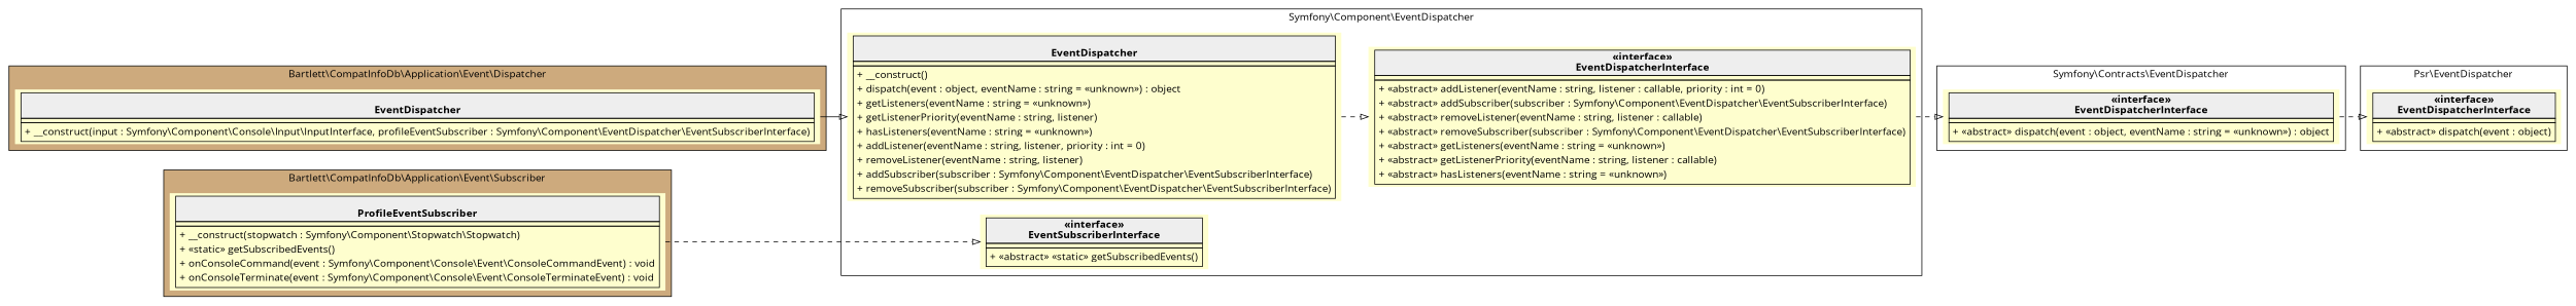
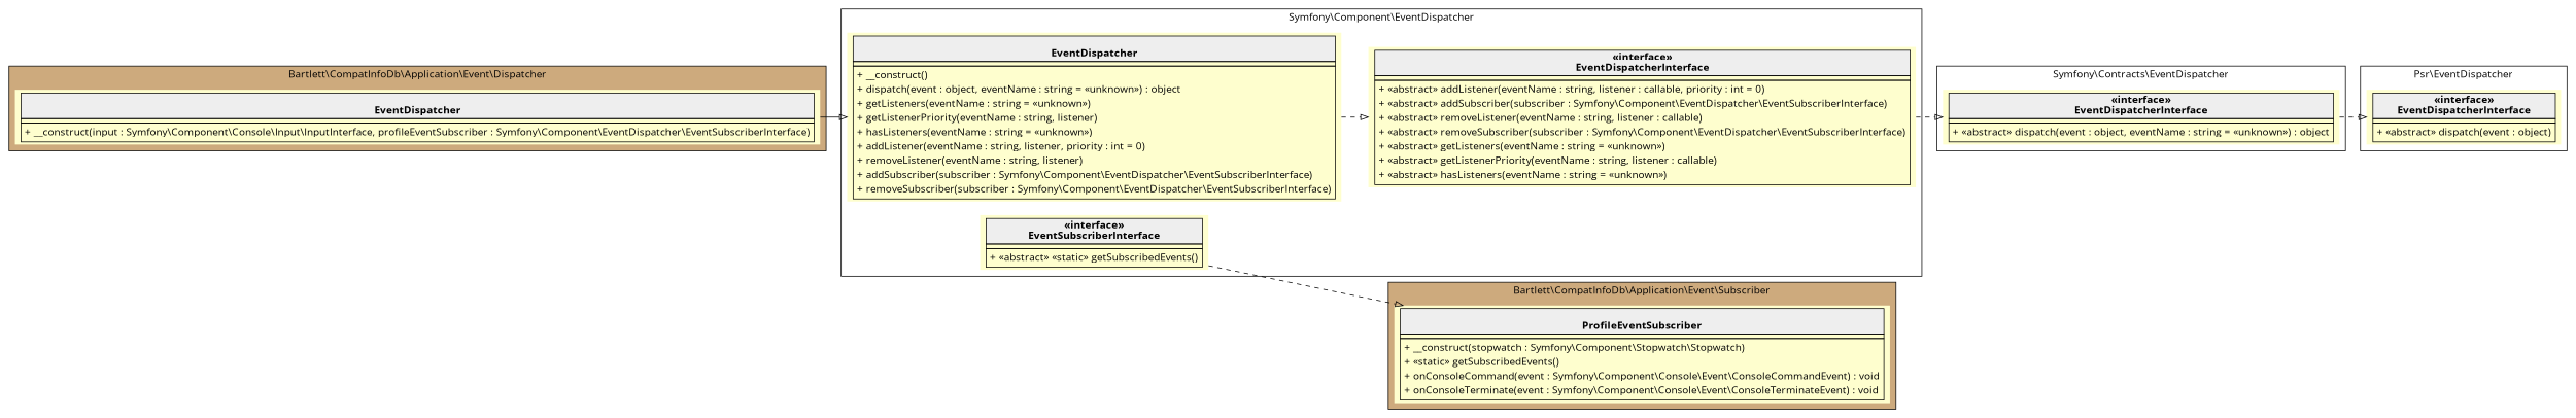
  digraph {
    rankdir=LR
    fontname="Open Sans"
    node [fillcolor="#FEFECE" shape=none style=filled fontname="Open Sans"]
    edge [arrowhead=empty style=dashed fontname="Open Sans"]
    n1 [label=< <table cellspacing="0" border="0" cellborder="1">     <tr><td bgcolor="#eeeeee"><b><br/>EventDispatcher</b></td></tr>     <tr><td></td></tr>     <tr><td><table border="0" cellspacing="0" cellpadding="2">     <tr><td align="left">+ __construct(input : Symfony\\Component\\Console\\Input\\InputInterface, profileEventSubscriber : Symfony\\Component\\EventDispatcher\\EventSubscriberInterface)</td></tr> </table></td></tr> </table>>]
    n2 [label=< <table cellspacing="0" border="0" cellborder="1">     <tr><td bgcolor="#eeeeee"><b><br/>EventDispatcher</b></td></tr>     <tr><td></td></tr>     <tr><td><table border="0" cellspacing="0" cellpadding="2">     <tr><td align="left">+ __construct()</td></tr>     <tr><td align="left">+ dispatch(event : object, eventName : string = «unknown») : object</td></tr>     <tr><td align="left">+ getListeners(eventName : string = «unknown»)</td></tr>     <tr><td align="left">+ getListenerPriority(eventName : string, listener)</td></tr>     <tr><td align="left">+ hasListeners(eventName : string = «unknown»)</td></tr>     <tr><td align="left">+ addListener(eventName : string, listener, priority : int = 0)</td></tr>     <tr><td align="left">+ removeListener(eventName : string, listener)</td></tr>     <tr><td align="left">+ addSubscriber(subscriber : Symfony\\Component\\EventDispatcher\\EventSubscriberInterface)</td></tr>     <tr><td align="left">+ removeSubscriber(subscriber : Symfony\\Component\\EventDispatcher\\EventSubscriberInterface)</td></tr> </table></td></tr> </table>>]
    n3 [label=< <table cellspacing="0" border="0" cellborder="1">     <tr><td bgcolor="#eeeeee"><b>«interface»<br/>EventDispatcherInterface</b></td></tr>     <tr><td></td></tr>     <tr><td><table border="0" cellspacing="0" cellpadding="2">     <tr><td align="left">+ «abstract» addListener(eventName : string, listener : callable, priority : int = 0)</td></tr>     <tr><td align="left">+ «abstract» addSubscriber(subscriber : Symfony\\Component\\EventDispatcher\\EventSubscriberInterface)</td></tr>     <tr><td align="left">+ «abstract» removeListener(eventName : string, listener : callable)</td></tr>     <tr><td align="left">+ «abstract» removeSubscriber(subscriber : Symfony\\Component\\EventDispatcher\\EventSubscriberInterface)</td></tr>     <tr><td align="left">+ «abstract» getListeners(eventName : string = «unknown»)</td></tr>     <tr><td align="left">+ «abstract» getListenerPriority(eventName : string, listener : callable)</td></tr>     <tr><td align="left">+ «abstract» hasListeners(eventName : string = «unknown»)</td></tr> </table></td></tr> </table>>]
    n4 [label=< <table cellspacing="0" border="0" cellborder="1">     <tr><td bgcolor="#eeeeee"><b>«interface»<br/>EventSubscriberInterface</b></td></tr>     <tr><td></td></tr>     <tr><td><table border="0" cellspacing="0" cellpadding="2">     <tr><td align="left">+ «abstract» «static» getSubscribedEvents()</td></tr> </table></td></tr> </table>>]
    n5 [label=< <table cellspacing="0" border="0" cellborder="1">     <tr><td bgcolor="#eeeeee"><b>«interface»<br/>EventDispatcherInterface</b></td></tr>     <tr><td></td></tr>     <tr><td><table border="0" cellspacing="0" cellpadding="2">     <tr><td align="left">+ «abstract» dispatch(event : object, eventName : string = «unknown») : object</td></tr> </table></td></tr> </table>>]
    n6 [label=< <table cellspacing="0" border="0" cellborder="1">     <tr><td bgcolor="#eeeeee"><b>«interface»<br/>EventDispatcherInterface</b></td></tr>     <tr><td></td></tr>     <tr><td><table border="0" cellspacing="0" cellpadding="2">     <tr><td align="left">+ «abstract» dispatch(event : object)</td></tr> </table></td></tr> </table>>]
    n7 [label=< <table cellspacing="0" border="0" cellborder="1">     <tr><td bgcolor="#eeeeee"><b><br/>ProfileEventSubscriber</b></td></tr>     <tr><td></td></tr>     <tr><td><table border="0" cellspacing="0" cellpadding="2">     <tr><td align="left">+ __construct(stopwatch : Symfony\\Component\\Stopwatch\\Stopwatch)</td></tr>     <tr><td align="left">+ «static» getSubscribedEvents()</td></tr>     <tr><td align="left">+ onConsoleCommand(event : Symfony\\Component\\Console\\Event\\ConsoleCommandEvent) : void</td></tr>     <tr><td align="left">+ onConsoleTerminate(event : Symfony\\Component\\Console\\Event\\ConsoleTerminateEvent) : void</td></tr> </table></td></tr> </table>>]
    subgraph cluster_1 {
      bgcolor=burlywood3
      label="Bartlett\\CompatInfoDb\\Application\\Event\\Dispatcher"
      n1
    }
    subgraph cluster_2 {
      label="Symfony\\Component\\EventDispatcher"
      n2
      n3
      n4
    }
    subgraph cluster_3 {
      label="Symfony\\Contracts\\EventDispatcher"
      n5
    }
    subgraph cluster_4 {
      label="Psr\\EventDispatcher"
      n6
    }
    subgraph cluster_5 {
      bgcolor=burlywood3
      label="Bartlett\\CompatInfoDb\\Application\\Event\\Subscriber"
      n7
    }
    n1 -> n2 [style=filled]
    n2 -> n3
    n3 -> n5
    n5 -> n6
-   n7 -> n4
+   n4 -> n7
  }
